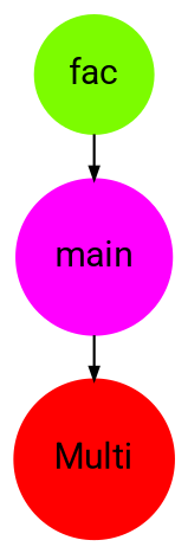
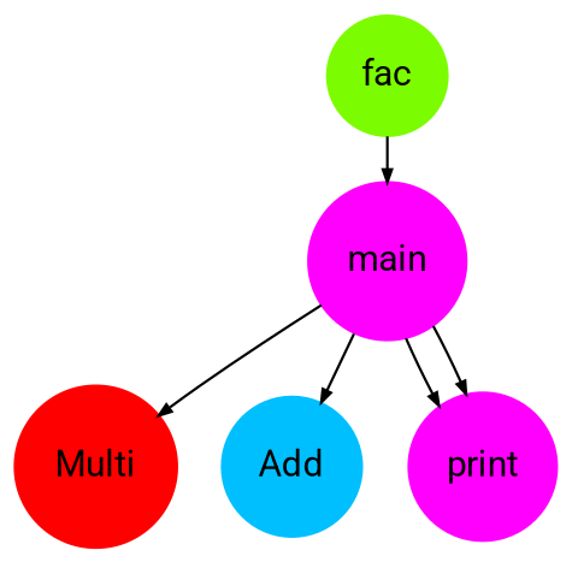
  digraph {
    fontname=Roboto
    ranksep=0.25
    node [color="#FF00FF" fillcolor="#FF00FF" fontcolor="#000000" fontname=Roboto shape=circle style=filled]
    edge [arrowsize=0.5 fontname=Roboto]
    Multi [color="#FF0000" fillcolor="#FF0000"]
+   Add [color="#00BFFF" fillcolor="#00BFFF"]
    fac [color="#7CFC00" fillcolor="#7CFC00"]
    main
+   print
    fac -> main
    main -> Multi
+   main -> Add
+   main -> print
+   main -> print
  }
